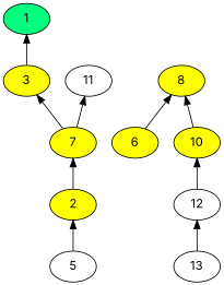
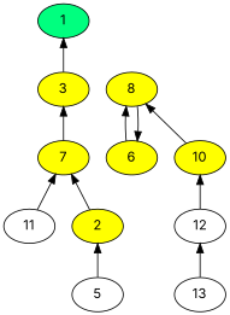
  digraph {
    fontname=Inter
    rankdir=BT
    node [fillcolor=yellow fontname=Inter style=filled]
    edge [fontname=Inter]
    2
    7
    1 [fillcolor="#00FF7F" rank=source]
    3
    5 [fillcolor="" style=""]
    6
    8
    10
    11 [fillcolor="" style=""]
    12 [fillcolor="" style=""]
    13 [fillcolor="" style=""]
    2 -> 7
    7 -> 3
    3 -> 1
    5 -> 2
    6 -> 8
+   8 -> 6
    10 -> 8
-   7 -> 11
+   11 -> 7
    12 -> 10
    13 -> 12
  }
